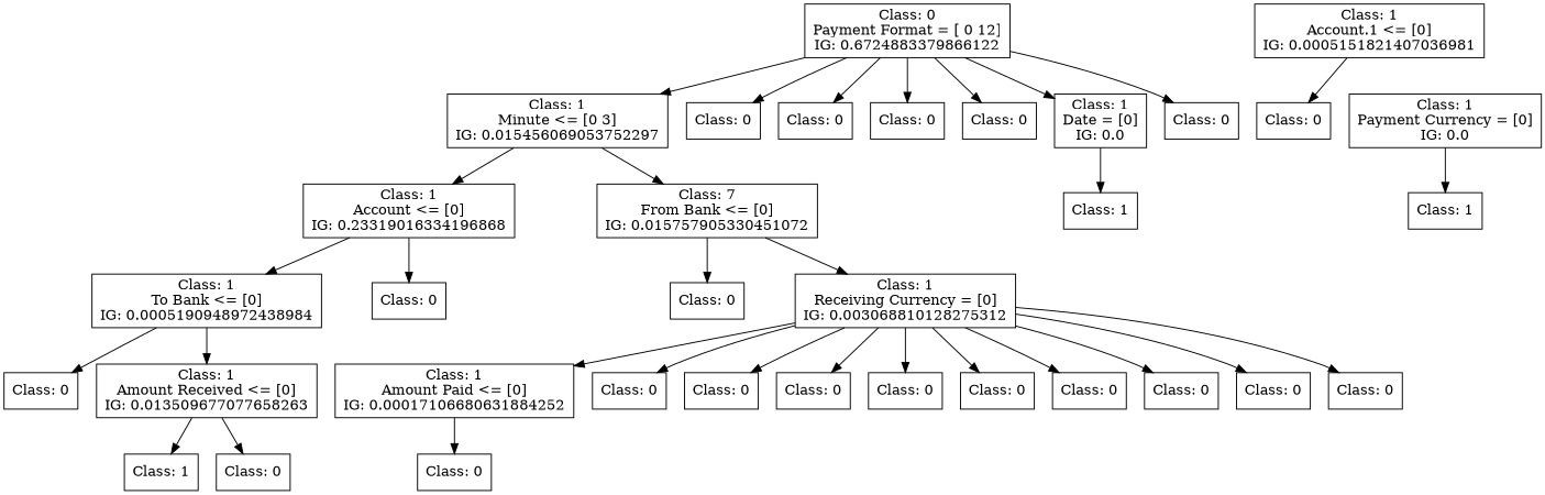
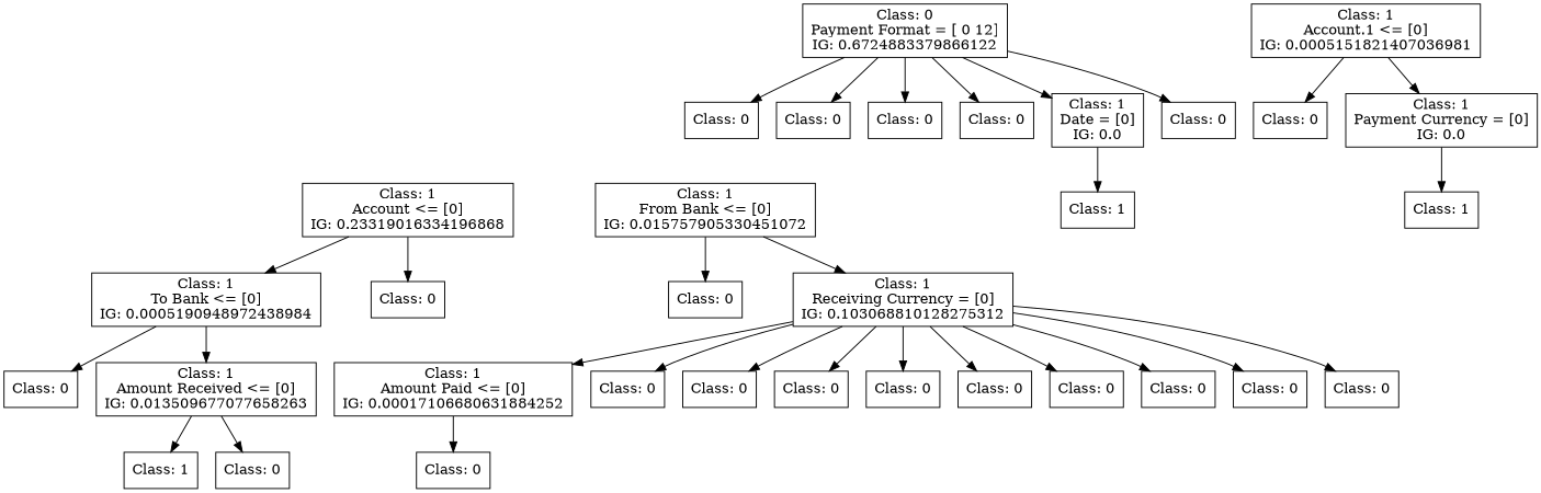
  digraph {
    rankdir=TD
    node [shape=box]
    n1 [label="Class: 0\nPayment Format = [ 0 12]\nIG: 0.6724883379866122"]
-   n2 [label="Class: 1\nMinute <= [0 3]\nIG: 0.015456069053752297"]
    n3 [label="Class: 0\n"]
    n4 [label="Class: 0\n"]
    n5 [label="Class: 0\n"]
    n6 [label="Class: 0\n"]
    n7 [label="Class: 1\nDate = [0]\nIG: 0.0"]
    n8 [label="Class: 0\n"]
    n9 [label="Class: 1\nAccount <= [0]\nIG: 0.23319016334196868"]
-   n10 [label="Class: 7\nFrom Bank <= [0]\nIG: 0.015757905330451072"]
+   n10 [label="Class: 1\nFrom Bank <= [0]\nIG: 0.015757905330451072"]
    n11 [label="Class: 1\n"]
    n12 [label="Class: 1\nTo Bank <= [0]\nIG: 0.0005190948972438984"]
    n13 [label="Class: 0\n"]
    n14 [label="Class: 0\n"]
-   n15 [label="Class: 1\nReceiving Currency = [0]\nIG: 0.003068810128275312"]
+   n15 [label="Class: 1\nReceiving Currency = [0]\nIG: 0.103068810128275312"]
    n16 [label="Class: 0\n"]
    n17 [label="Class: 1\nAmount Received <= [0]\nIG: 0.013509677077658263"]
    n18 [label="Class: 1\n"]
    n19 [label="Class: 0\n"]
    n20 [label="Class: 1\nAmount Paid <= [0]\nIG: 0.00017106680631884252"]
    n21 [label="Class: 0\n"]
    n22 [label="Class: 0\n"]
    n23 [label="Class: 0\n"]
    n24 [label="Class: 0\n"]
    n25 [label="Class: 0\n"]
    n26 [label="Class: 0\n"]
    n27 [label="Class: 0\n"]
    n28 [label="Class: 0\n"]
    n29 [label="Class: 0\n"]
    n30 [label="Class: 0\n"]
    n31 [label="Class: 1\nAccount.1 <= [0]\nIG: 0.0005151821407036981"]
    n32 [label="Class: 0\n"]
    n33 [label="Class: 1\nPayment Currency = [0]\nIG: 0.0"]
    n34 [label="Class: 1\n"]
-   n1 -> n2
    n1 -> n3
    n1 -> n4
    n1 -> n5
    n1 -> n6
    n1 -> n7
    n1 -> n8
-   n2 -> n9
-   n2 -> n10
    n7 -> n11
    n9 -> n12
    n9 -> n13
    n10 -> n14
    n10 -> n15
    n12 -> n16
    n12 -> n17
    n15 -> n20
    n15 -> n21
    n15 -> n22
    n15 -> n23
    n15 -> n24
    n15 -> n25
    n15 -> n26
    n15 -> n27
    n15 -> n28
    n15 -> n29
    n17 -> n18
    n17 -> n19
    n20 -> n30
    n31 -> n32
+   n31 -> n33
    n33 -> n34
  }
